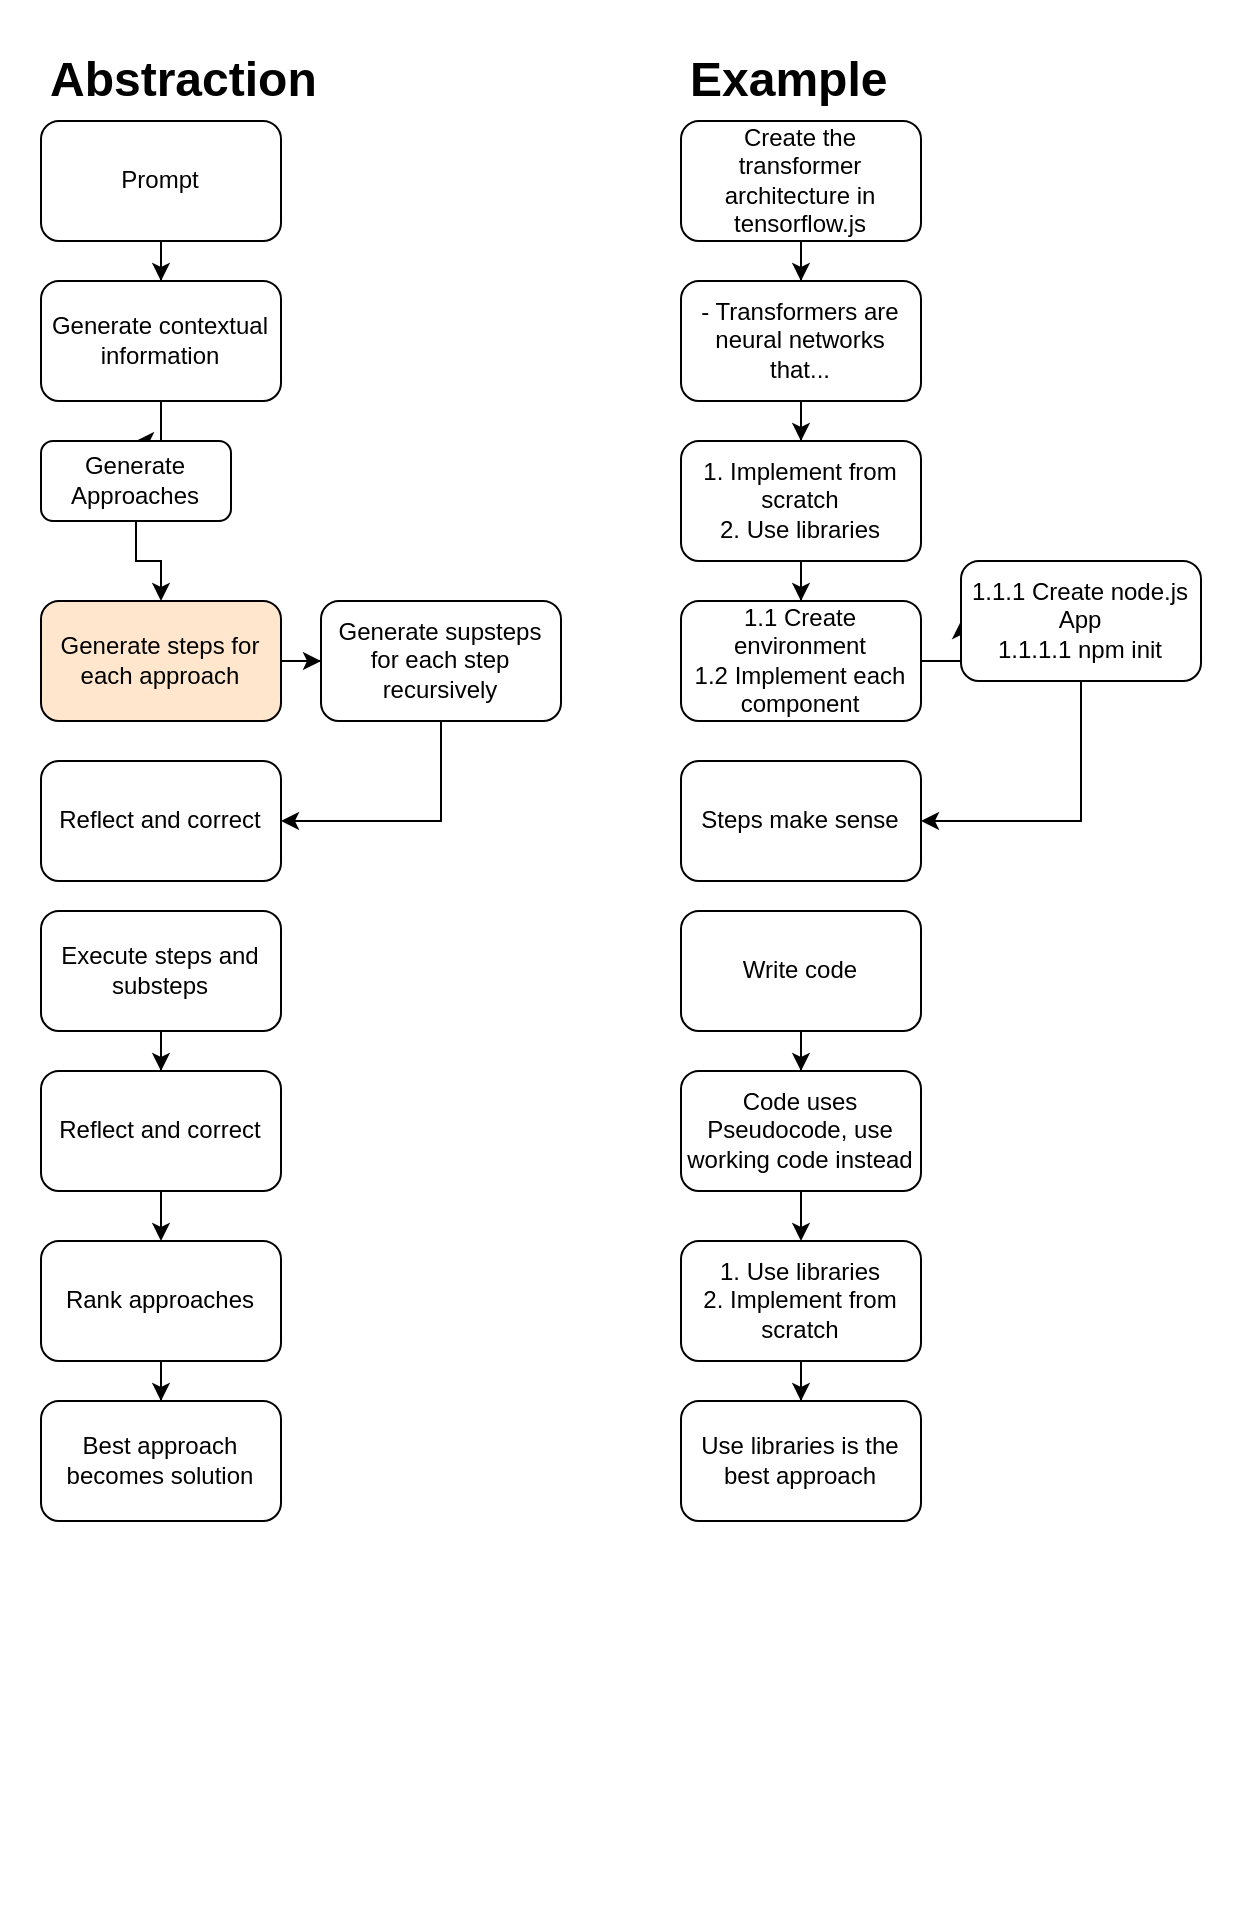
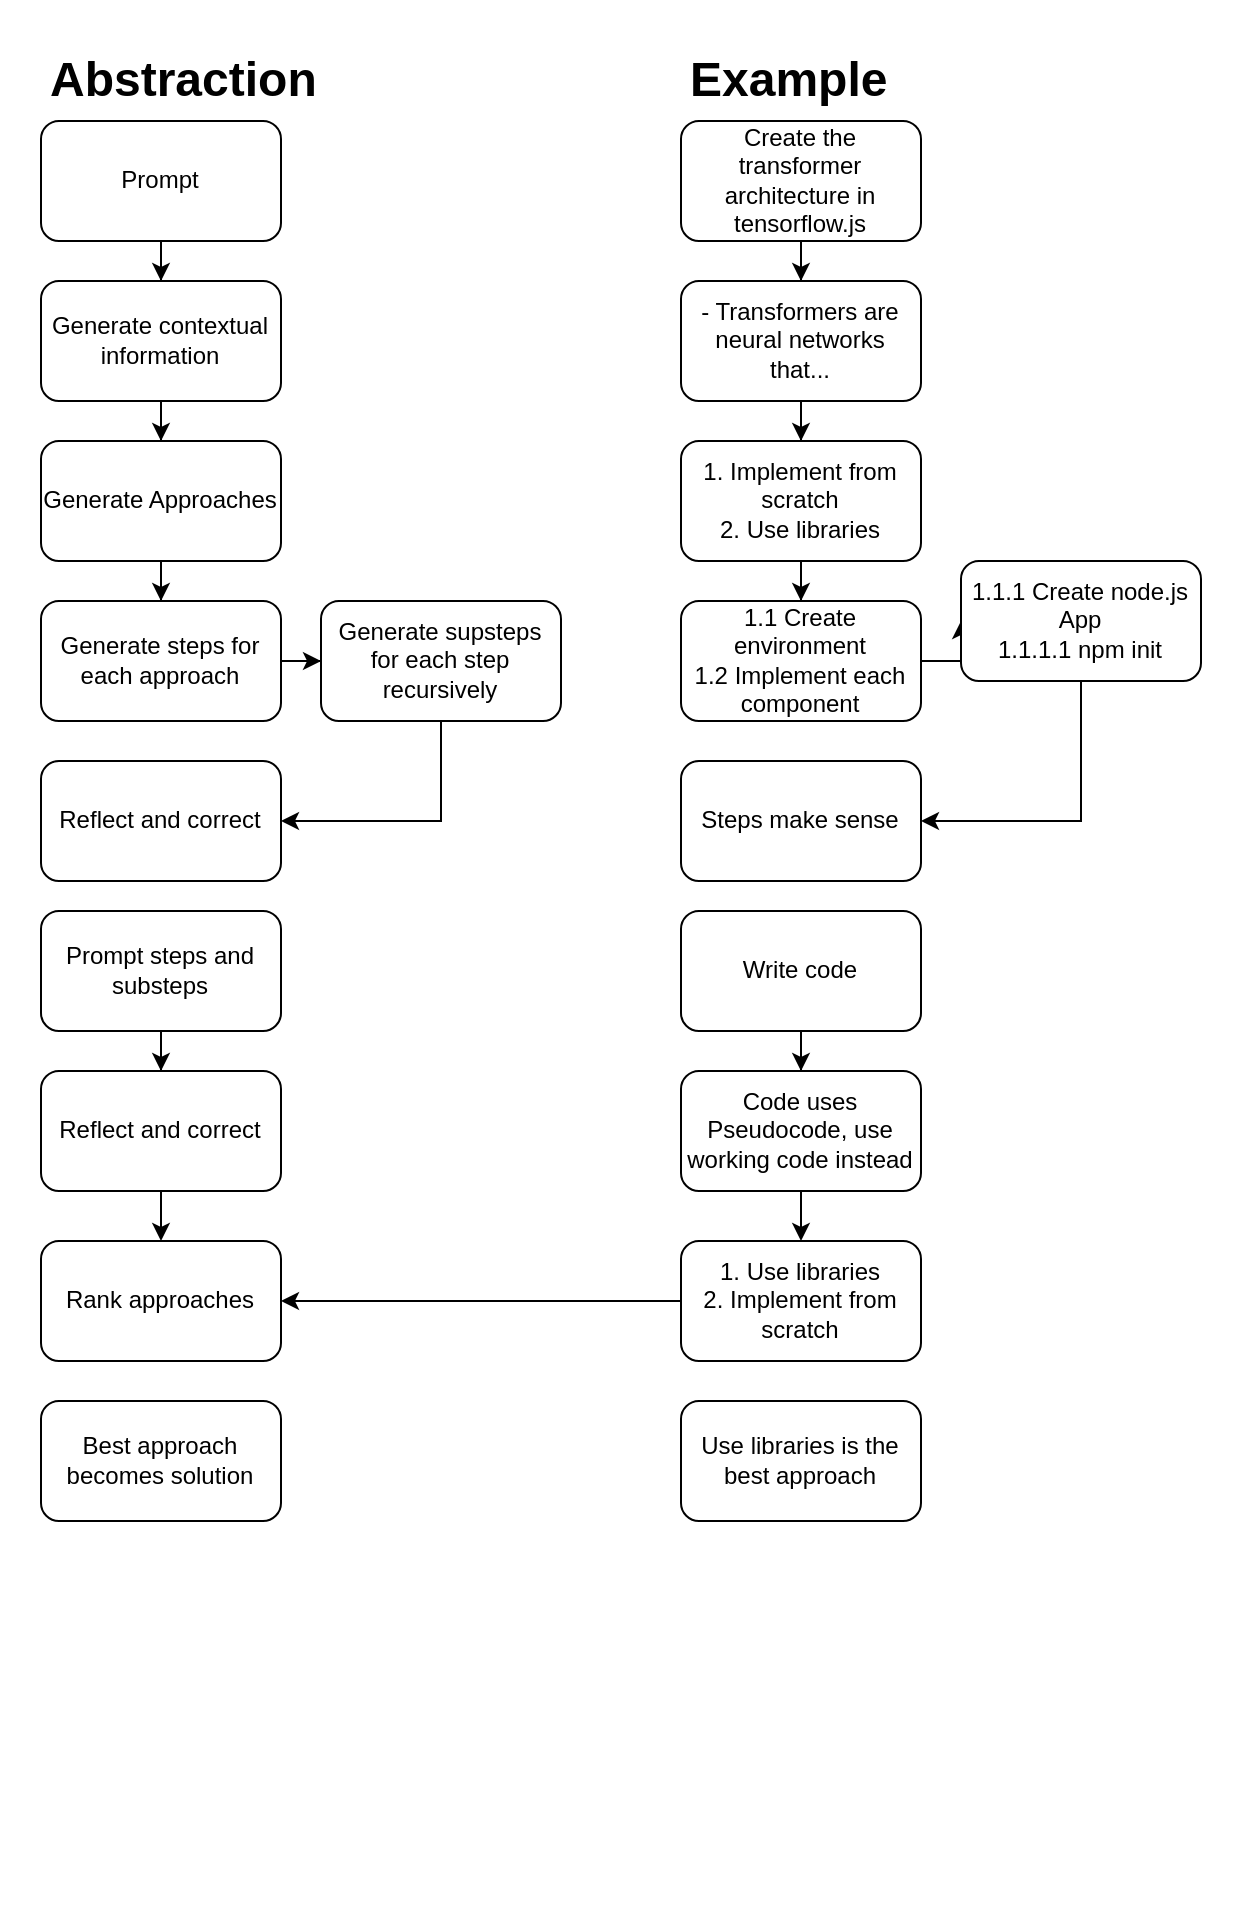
  <mxCell id="0" />
  <mxCell id="1" parent="0" />
  <mxCell id="2" value="" style="edgeStyle=orthogonalEdgeStyle;rounded=0;orthogonalLoop=1;jettySize=auto;html=1;" parent="1" source="3" target="5" edge="1"><mxGeometry relative="1" as="geometry" /></mxCell>
  <mxCell id="3" value="Prompt" style="rounded=1;whiteSpace=wrap;html=1;" parent="1" vertex="1"><mxGeometry y="60" width="120" height="60" as="geometry" x="20" /></mxCell>
  <mxCell id="4" value="" style="edgeStyle=orthogonalEdgeStyle;rounded=0;orthogonalLoop=1;jettySize=auto;html=1;" parent="1" source="5" target="7" edge="1"><mxGeometry relative="1" as="geometry" /></mxCell>
  <mxCell id="5" value="Generate contextual information" style="rounded=1;whiteSpace=wrap;html=1;" parent="1" vertex="1"><mxGeometry y="140" width="120" height="60" as="geometry" x="20" /></mxCell>
  <mxCell id="6" value="" style="edgeStyle=orthogonalEdgeStyle;rounded=0;orthogonalLoop=1;jettySize=auto;html=1;" parent="1" source="7" target="9" edge="1"><mxGeometry relative="1" as="geometry" /></mxCell>
- <mxCell id="7" value="Generate Approaches" style="rounded=1;whiteSpace=wrap;html=1;" parent="1" vertex="1"><mxGeometry x="20" y="220" width="95" height="40" as="geometry" /></mxCell>
+ <mxCell id="7" value="Generate Approaches" style="rounded=1;whiteSpace=wrap;html=1;" parent="1" vertex="1"><mxGeometry y="220" width="120" height="60" as="geometry" x="20" /></mxCell>
  <mxCell id="8" value="" style="edgeStyle=orthogonalEdgeStyle;rounded=0;orthogonalLoop=1;jettySize=auto;html=1;" parent="1" source="9" target="11" edge="1"><mxGeometry relative="1" as="geometry" /></mxCell>
- <mxCell id="9" value="Generate steps for each approach" style="rounded=1;whiteSpace=wrap;html=1;fillColor=#ffe6cc;" parent="1" vertex="1"><mxGeometry y="300" width="120" height="60" as="geometry" x="20" /></mxCell>
+ <mxCell id="9" value="Generate steps for each approach" style="rounded=1;whiteSpace=wrap;html=1;" parent="1" vertex="1"><mxGeometry y="300" width="120" height="60" as="geometry" x="20" /></mxCell>
  <mxCell id="10" style="edgeStyle=orthogonalEdgeStyle;rounded=0;orthogonalLoop=1;jettySize=auto;html=1;entryX=1;entryY=0.5;entryDx=0;entryDy=0;" parent="1" source="11" target="16" edge="1"><mxGeometry relative="1" as="geometry"><mxPoint x="220" y="410" as="targetPoint" /><Array as="points"><mxPoint x="220" y="410" /></Array></mxGeometry></mxCell>
  <mxCell id="11" value="Generate supsteps for each step recursively" style="rounded=1;whiteSpace=wrap;html=1;" parent="1" vertex="1"><mxGeometry x="160" y="300" width="120" height="60" as="geometry" /></mxCell>
  <mxCell id="12" value="" style="edgeStyle=orthogonalEdgeStyle;rounded=0;orthogonalLoop=1;jettySize=auto;html=1;" parent="1" source="13" target="15" edge="1"><mxGeometry relative="1" as="geometry" /></mxCell>
- <mxCell id="13" value="Execute steps and substeps" style="rounded=1;whiteSpace=wrap;html=1;" parent="1" vertex="1"><mxGeometry y="455" width="120" height="60" as="geometry" x="20" /></mxCell>
+ <mxCell id="13" value="Prompt steps and substeps" style="rounded=1;whiteSpace=wrap;html=1;" parent="1" vertex="1"><mxGeometry y="455" width="120" height="60" as="geometry" x="20" /></mxCell>
  <mxCell id="14" value="" style="edgeStyle=orthogonalEdgeStyle;rounded=0;orthogonalLoop=1;jettySize=auto;html=1;" parent="1" source="15" target="18" edge="1"><mxGeometry relative="1" as="geometry" /></mxCell>
  <mxCell id="15" value="Reflect and correct" style="rounded=1;whiteSpace=wrap;html=1;" parent="1" vertex="1"><mxGeometry y="535" width="120" height="60" as="geometry" x="20" /></mxCell>
  <mxCell id="16" value="Reflect and correct" style="rounded=1;whiteSpace=wrap;html=1;" parent="1" vertex="1"><mxGeometry y="380" width="120" height="60" as="geometry" x="20" /></mxCell>
- <mxCell id="17" value="" style="edgeStyle=orthogonalEdgeStyle;rounded=0;orthogonalLoop=1;jettySize=auto;html=1;" parent="1" source="18" target="19" edge="1"><mxGeometry relative="1" as="geometry" /></mxCell>
  <mxCell id="18" value="Rank approaches" style="rounded=1;whiteSpace=wrap;html=1;" parent="1" vertex="1"><mxGeometry y="620" width="120" height="60" as="geometry" x="20" /></mxCell>
  <mxCell id="19" value="Best approach becomes solution" style="rounded=1;whiteSpace=wrap;html=1;" parent="1" vertex="1"><mxGeometry y="700" width="120" height="60" as="geometry" x="20" /></mxCell>
  <mxCell id="20" value="" style="edgeStyle=orthogonalEdgeStyle;rounded=0;orthogonalLoop=1;jettySize=auto;html=1;" parent="1" source="21" target="23" edge="1"><mxGeometry relative="1" as="geometry" /></mxCell>
  <mxCell id="21" value="Create the transformer architecture in tensorflow.js" style="rounded=1;whiteSpace=wrap;html=1;" parent="1" vertex="1"><mxGeometry x="340" y="60" width="120" height="60" as="geometry" /></mxCell>
  <mxCell id="22" value="" style="edgeStyle=orthogonalEdgeStyle;rounded=0;orthogonalLoop=1;jettySize=auto;html=1;" parent="1" source="23" target="25" edge="1"><mxGeometry relative="1" as="geometry" /></mxCell>
  <mxCell id="23" value="- Transformers are neural networks that..." style="rounded=1;whiteSpace=wrap;html=1;" parent="1" vertex="1"><mxGeometry x="340" y="140" width="120" height="60" as="geometry" /></mxCell>
  <mxCell id="24" value="" style="edgeStyle=orthogonalEdgeStyle;rounded=0;orthogonalLoop=1;jettySize=auto;html=1;" parent="1" source="25" target="27" edge="1"><mxGeometry relative="1" as="geometry" /></mxCell>
  <mxCell id="25" value="1. Implement from scratch&lt;br&gt;2. Use libraries" style="rounded=1;whiteSpace=wrap;html=1;" parent="1" vertex="1"><mxGeometry x="340" y="220" width="120" height="60" as="geometry" /></mxCell>
  <mxCell id="26" value="" style="edgeStyle=orthogonalEdgeStyle;rounded=0;orthogonalLoop=1;jettySize=auto;html=1;" parent="1" source="27" target="29" edge="1"><mxGeometry relative="1" as="geometry" /></mxCell>
  <mxCell id="27" value="1.1 Create environment&lt;br&gt;1.2 Implement each component" style="rounded=1;whiteSpace=wrap;html=1;" parent="1" vertex="1"><mxGeometry x="340" y="300" width="120" height="60" as="geometry" /></mxCell>
  <mxCell id="28" style="edgeStyle=orthogonalEdgeStyle;rounded=0;orthogonalLoop=1;jettySize=auto;html=1;entryX=1;entryY=0.5;entryDx=0;entryDy=0;" parent="1" source="29" target="34" edge="1"><mxGeometry relative="1" as="geometry"><mxPoint x="540" y="410" as="targetPoint" /><Array as="points"><mxPoint x="540" y="410" /></Array></mxGeometry></mxCell>
  <mxCell id="29" value="1.1.1 Create node.js App&lt;br&gt;1.1.1.1 npm init" style="rounded=1;whiteSpace=wrap;html=1;" parent="1" vertex="1"><mxGeometry x="480" y="280" width="120" height="60" as="geometry" /></mxCell>
  <mxCell id="30" value="" style="edgeStyle=orthogonalEdgeStyle;rounded=0;orthogonalLoop=1;jettySize=auto;html=1;" parent="1" source="31" target="33" edge="1"><mxGeometry relative="1" as="geometry" /></mxCell>
  <mxCell id="31" value="Write code" style="rounded=1;whiteSpace=wrap;html=1;" parent="1" vertex="1"><mxGeometry x="340" y="455" width="120" height="60" as="geometry" /></mxCell>
  <mxCell id="32" value="" style="edgeStyle=orthogonalEdgeStyle;rounded=0;orthogonalLoop=1;jettySize=auto;html=1;" parent="1" source="33" target="36" edge="1"><mxGeometry relative="1" as="geometry" /></mxCell>
  <mxCell id="33" value="Code uses Pseudocode, use working code instead" style="rounded=1;whiteSpace=wrap;html=1;" parent="1" vertex="1"><mxGeometry x="340" y="535" width="120" height="60" as="geometry" /></mxCell>
  <mxCell id="34" value="Steps make sense" style="rounded=1;whiteSpace=wrap;html=1;" parent="1" vertex="1"><mxGeometry x="340" y="380" width="120" height="60" as="geometry" /></mxCell>
- <mxCell id="35" value="" style="edgeStyle=orthogonalEdgeStyle;rounded=0;orthogonalLoop=1;jettySize=auto;html=1;" parent="1" source="36" target="37" edge="1"><mxGeometry relative="1" as="geometry" /></mxCell>
+ <mxCell id="35" value="" style="edgeStyle=orthogonalEdgeStyle;rounded=0;orthogonalLoop=1;jettySize=auto;html=1;" parent="1" source="36" target="18" edge="1"><mxGeometry relative="1" as="geometry" /></mxCell>
  <mxCell id="36" value="1. Use libraries&lt;br&gt;2. Implement from scratch" style="rounded=1;whiteSpace=wrap;html=1;" parent="1" vertex="1"><mxGeometry x="340" y="620" width="120" height="60" as="geometry" /></mxCell>
  <mxCell id="37" value="Use libraries is the best approach" style="rounded=1;whiteSpace=wrap;html=1;" parent="1" vertex="1"><mxGeometry x="340" y="700" width="120" height="60" as="geometry" /></mxCell>
  <mxCell id="38" value="&lt;h1&gt;Abstraction&lt;/h1&gt;" style="text;html=1;strokeColor=none;fillColor=none;spacing=5;spacingTop=-20;whiteSpace=wrap;overflow=hidden;rounded=0;" parent="1" vertex="1"><mxGeometry y="20" width="190" height="40" as="geometry" x="20" /></mxCell>
  <mxCell id="39" value="&lt;h1&gt;Example&lt;/h1&gt;" style="text;html=1;strokeColor=none;fillColor=none;spacing=5;spacingTop=-20;whiteSpace=wrap;overflow=hidden;rounded=0;" parent="1" vertex="1"><mxGeometry x="340" y="20" width="190" height="40" as="geometry" /></mxCell>
  <mxCell id="40" value="&lt;h1&gt;&lt;br&gt;&lt;/h1&gt;" style="text;html=1;strokeColor=none;fillColor=none;spacing=5;spacingTop=-20;whiteSpace=wrap;overflow=hidden;rounded=0;" parent="1" vertex="1"><mxGeometry x="60" y="820" width="190" height="120" as="geometry" /></mxCell>
